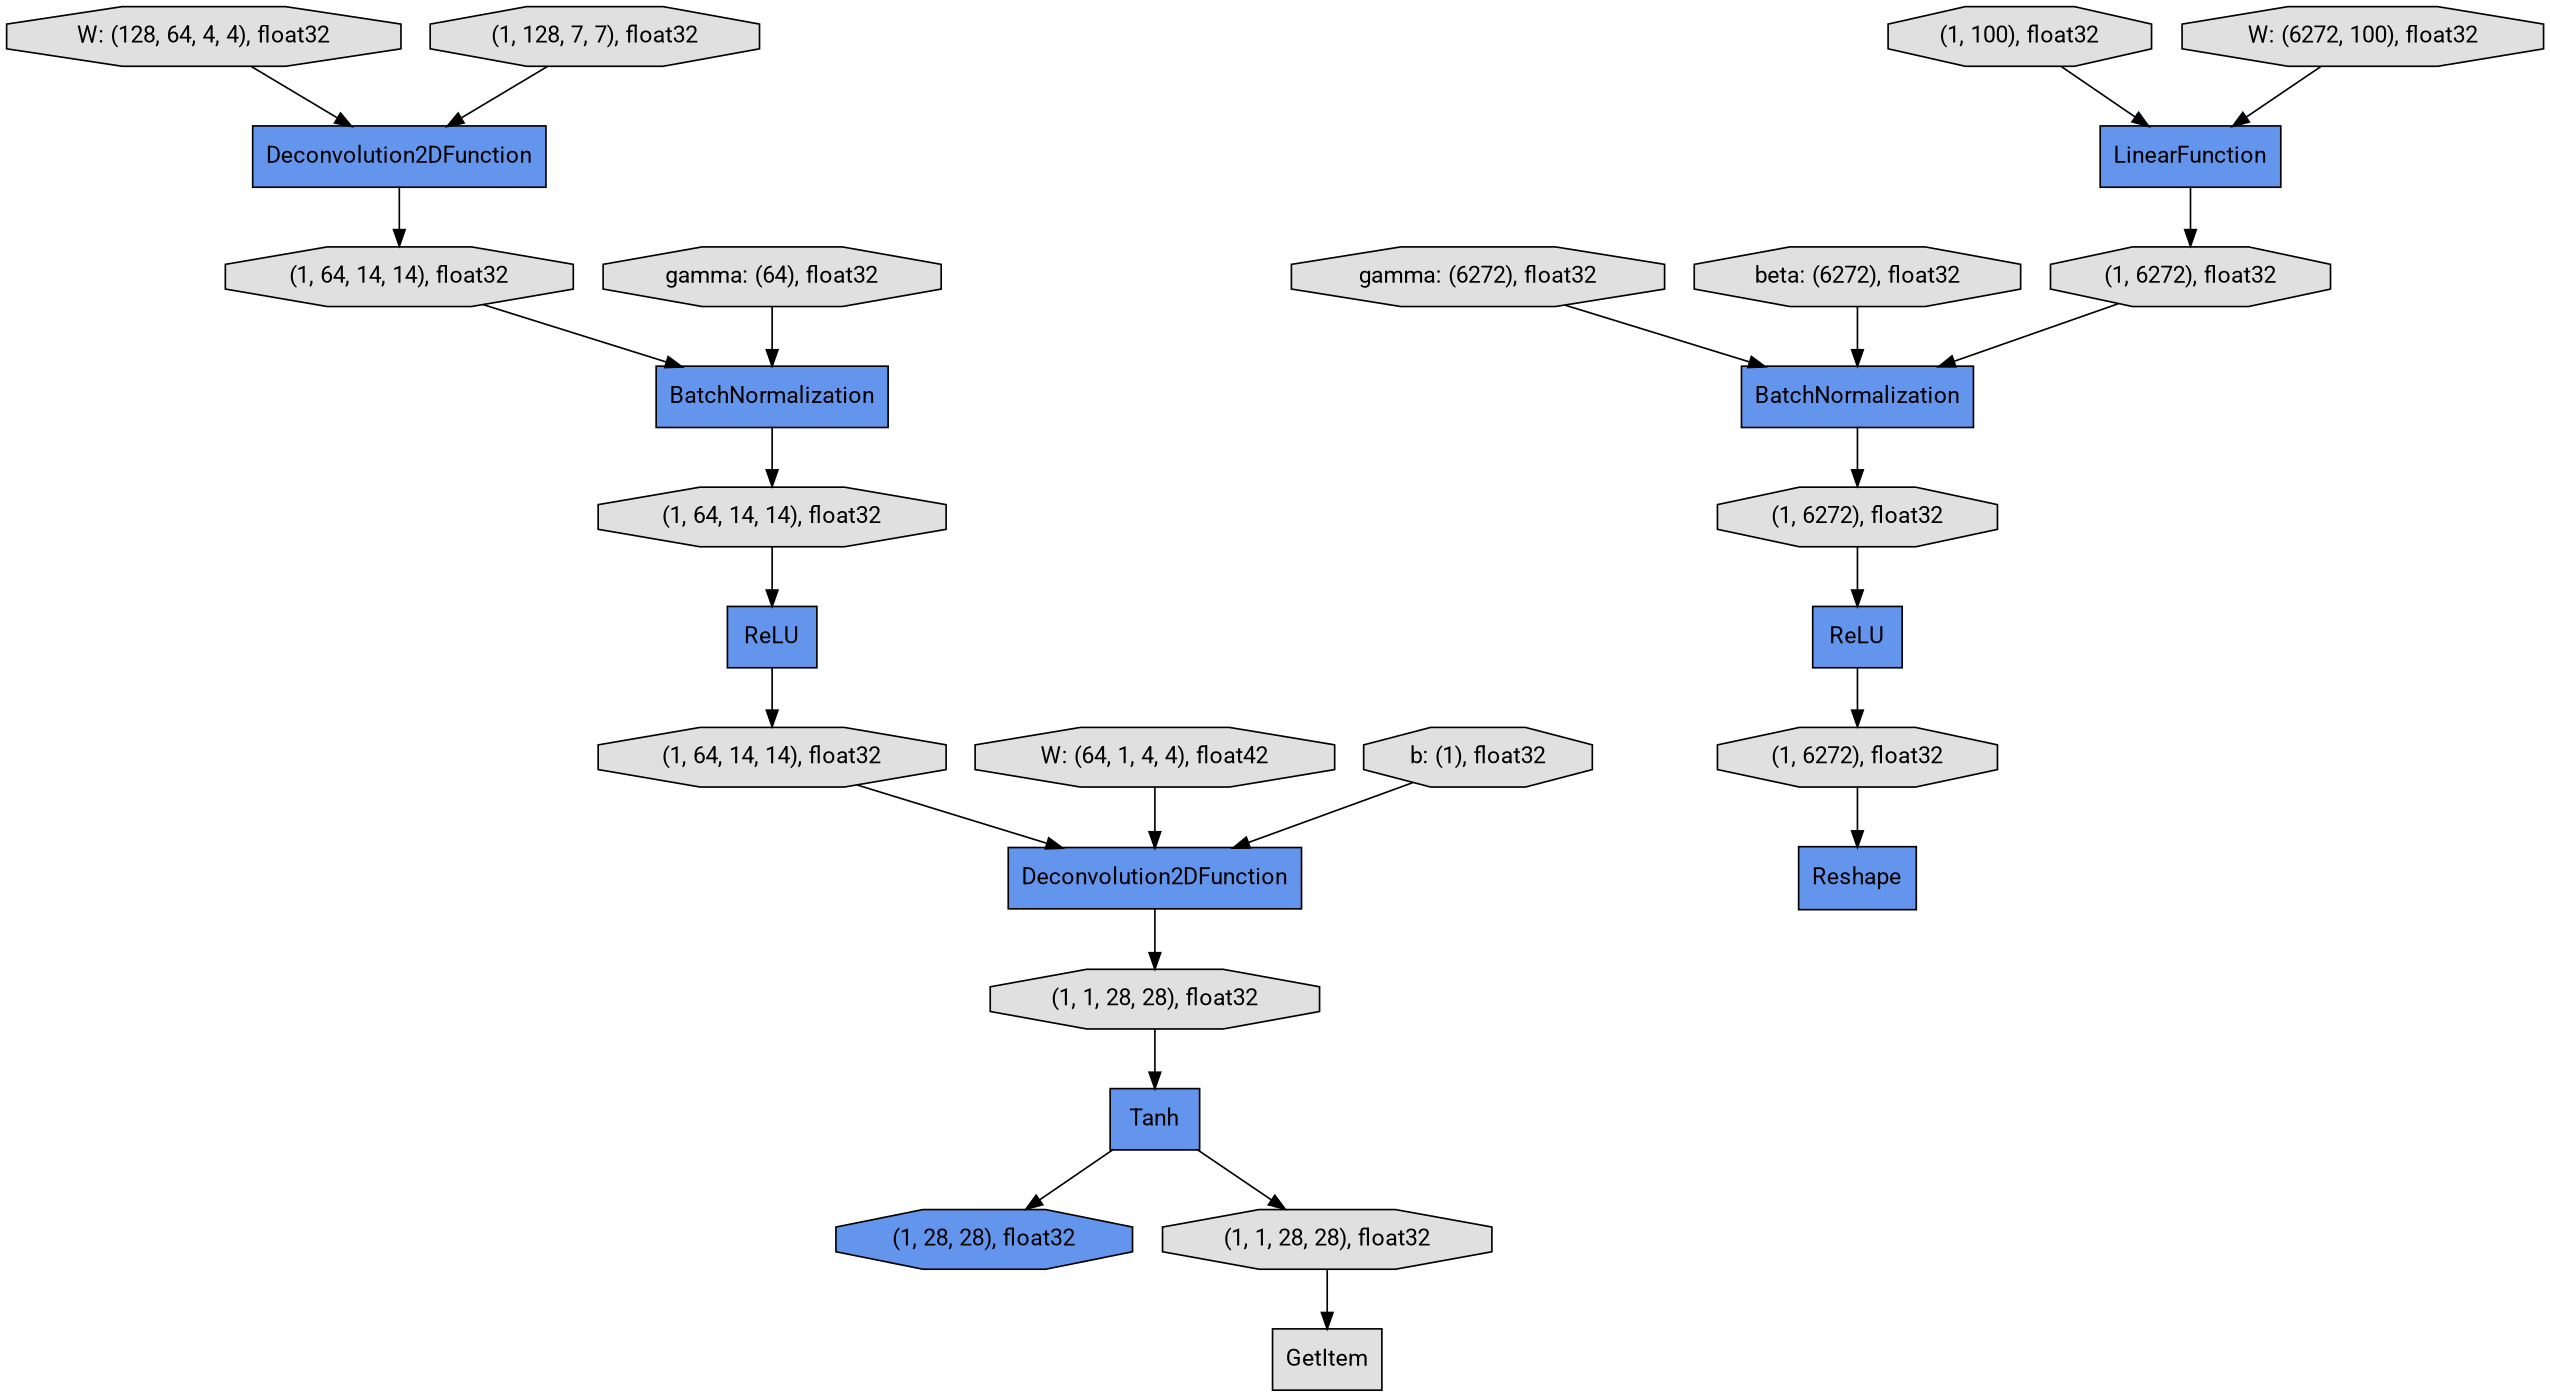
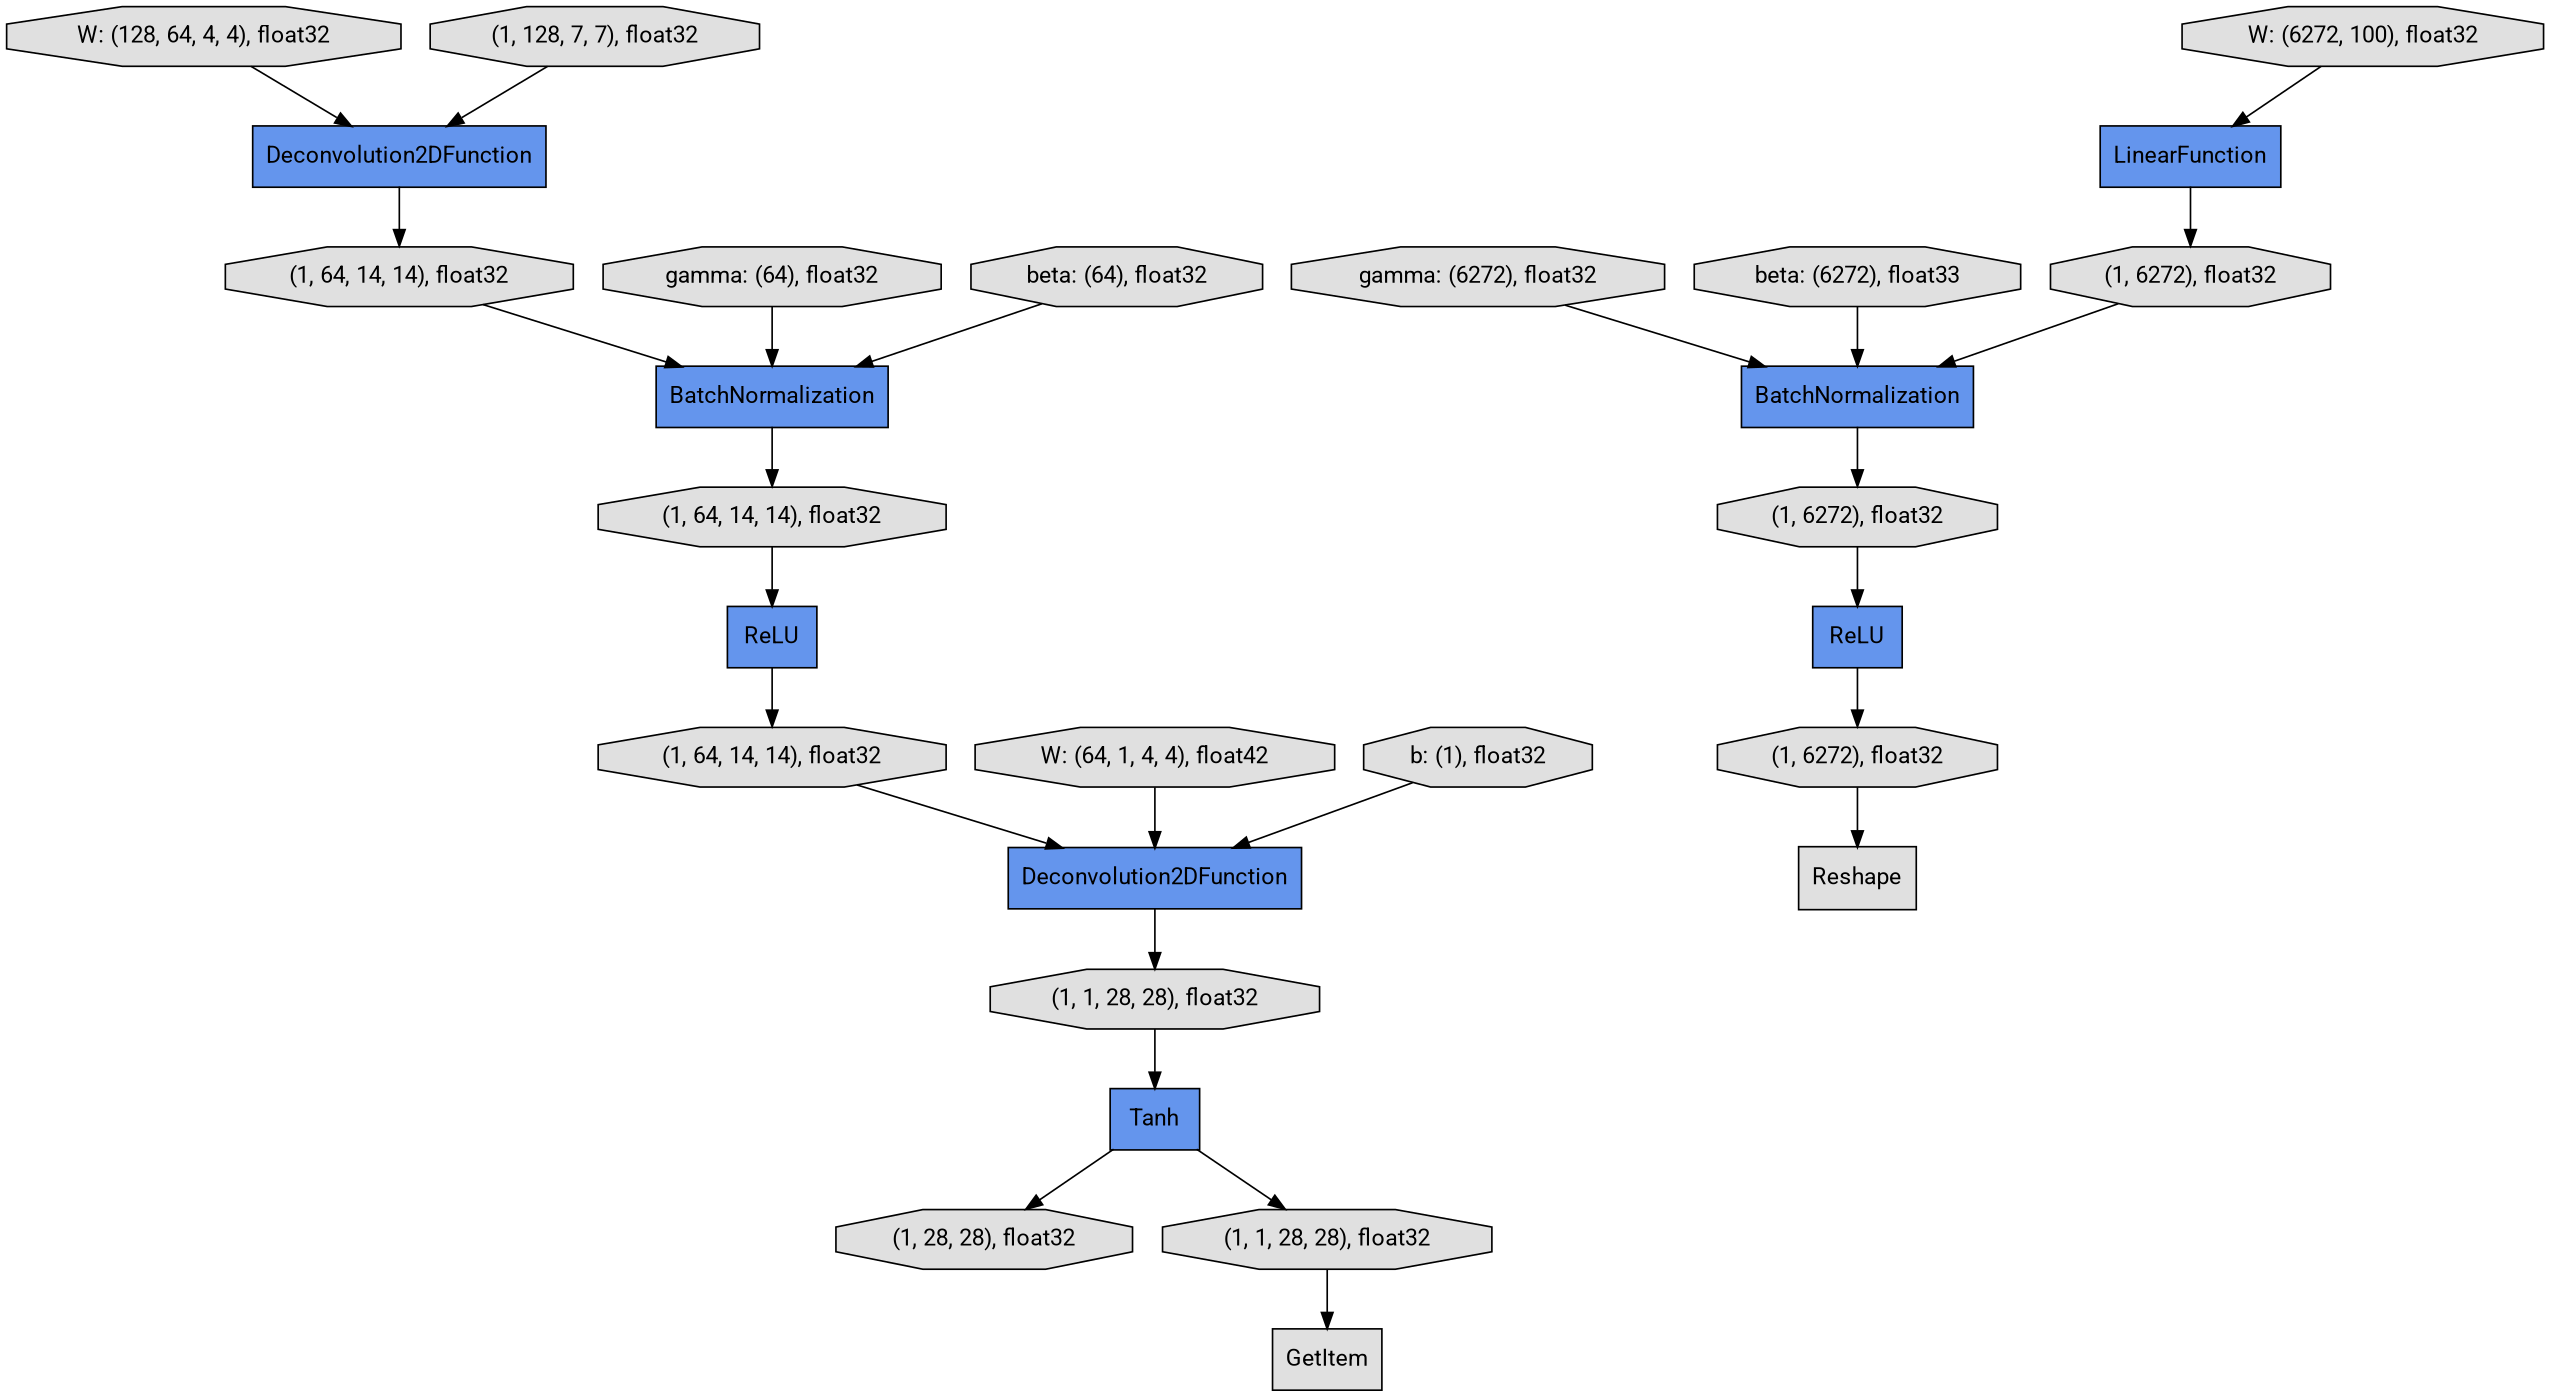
  digraph {
    fontname=Roboto
    rankdir=TB
    node [fillcolor="#E0E0E0" fontname=Roboto shape=octagon style=filled]
    edge [fontname=Roboto]
    n1 [label="W: (128, 64, 4, 4), float32"]
    n2 [fillcolor="#6495ED" label=Deconvolution2DFunction shape=record]
    n3 [label="(1, 64, 14, 14), float32"]
    n4 [label="W: (64, 1, 4, 4), float42"]
    n5 [fillcolor="#6495ED" label=Deconvolution2DFunction shape=record]
    n6 [label="(1, 1, 28, 28), float32"]
    n7 [fillcolor="#6495ED" label=BatchNormalization shape=record]
-   n8 [fillcolor="#6495ED" label="(1, 28, 28), float32"]
+   n8 [label="(1, 28, 28), float32"]
    n9 [label="gamma: (6272), float32"]
    n10 [fillcolor="#6495ED" label=BatchNormalization shape=record]
    n11 [label="(1, 6272), float32"]
    n12 [label="b: (1), float32"]
    n13 [fillcolor="#6495ED" label=Tanh shape=record]
    n14 [label="(1, 1, 28, 28), float32"]
    n15 [label=GetItem shape=record]
-   n16 [label="beta: (6272), float32"]
-   n17 [label="(1, 100), float32"]
+   n16 [label="beta: (6272), float33"]
    n18 [fillcolor="#6495ED" label=LinearFunction shape=record]
    n19 [label="(1, 6272), float32"]
    n20 [label="gamma: (64), float32"]
    n21 [label="(1, 64, 14, 14), float32"]
    n22 [fillcolor="#6495ED" label=ReLU shape=record]
    n23 [label="(1, 128, 7, 7), float32"]
    n24 [label="W: (6272, 100), float32"]
-   n26 [fillcolor="#6495ED" label=Reshape shape=record]
+   n25 [label="beta: (64), float32"]
+   n26 [label=Reshape shape=record]
    n27 [label="(1, 64, 14, 14), float32"]
    n28 [fillcolor="#6495ED" label=ReLU shape=record]
    n29 [label="(1, 6272), float32"]
    n1 -> n2
    n2 -> n3
    n3 -> n7
    n4 -> n5
    n5 -> n6
    n6 -> n13
    n7 -> n21
    n9 -> n10
    n10 -> n11
    n11 -> n22
    n12 -> n5
    n13 -> n8
    n13 -> n14
    n14 -> n15
    n16 -> n10
-   n17 -> n18
    n18 -> n19
    n19 -> n10
    n20 -> n7
    n21 -> n28
    n22 -> n29
    n23 -> n2
    n24 -> n18
+   n25 -> n7
    n27 -> n5
    n28 -> n27
    n29 -> n26
  }
